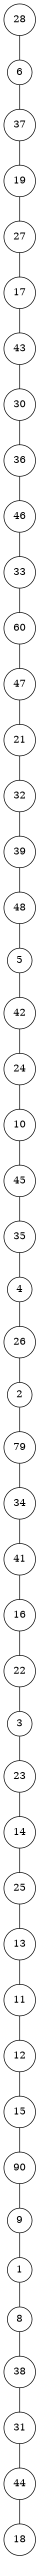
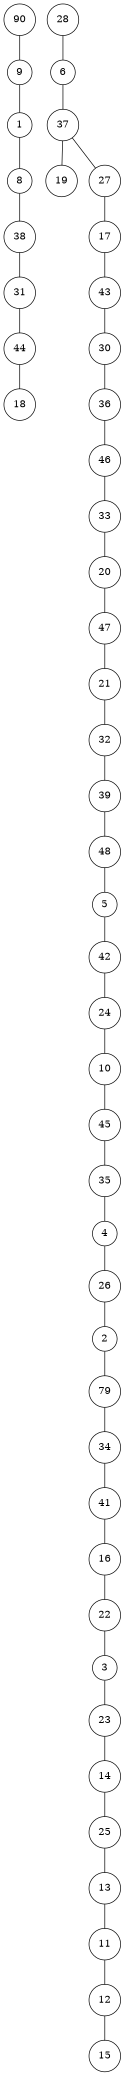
  graph {
    node [fillcolor=white shape=circle]
    1
    8
    38
    n4 [label=79]
    2
    34
    3
    23
    14
    4
    26
    5
    42
    24
    6
    37
    19
    28
    31
    9
    10
    45
    35
    11
    12
    15
    n27 [label=90]
    13
    25
    16
    22
    17
    43
    30
    27
-   20 [label=60]
+   20
    47
    21
    32
    39
    41
    36
    46
    44
    18
    48
    33
    1 -- 8
    8 -- 38
    38 -- 31
    n4 -- 34
    2 -- n4
    34 -- 41
    3 -- 23
    23 -- 14
    14 -- 25
    4 -- 26
    26 -- 2
    5 -- 42
    42 -- 24
    24 -- 10
    6 -- 37
    37 -- 19
-   19 -- 27
+   37 -- 27
    28 -- 6
    31 -- 44
    9 -- 1
    10 -- 45
    45 -- 35
    35 -- 4
    11 -- 12
    12 -- 15
-   15 -- n27
    n27 -- 9
    13 -- 11
    25 -- 13
    16 -- 22
    22 -- 3
    17 -- 43
    43 -- 30
    30 -- 36
    27 -- 17
    20 -- 47
    47 -- 21
    21 -- 32
    32 -- 39
    39 -- 48
    41 -- 16
    36 -- 46
    46 -- 33
    44 -- 18
    48 -- 5
    33 -- 20
  }
